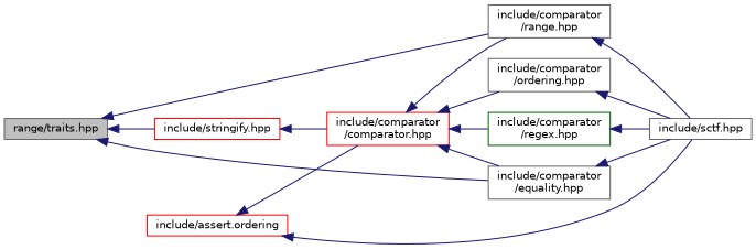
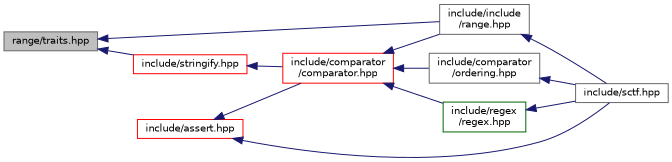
  digraph {
    rankdir=LR
    node [color=gray40 fillcolor=white fontname=Helvetica fontsize=10 shape=record style=filled]
    edge [color=midnightblue dir=back fontname=Helvetica fontsize=10 labelfontname=Helvetica labelfontsize=10 style=solid]
    n1 [fillcolor=grey75 fontcolor=black height=0.2 label="range/traits.hpp" width=0.4]
-   n2 [height=0.2 label="include/comparator\l/equality.hpp" width=0.4]
-   n3 [height=0.2 label="include/comparator\l/range.hpp" width=0.4]
+   n3 [height=0.2 label="include/include\l/range.hpp" width=0.4]
    n4 [color=red height=0.2 label="include/stringify.hpp" width=0.4]
    n5 [height=0.2 label="include/sctf.hpp" width=0.4]
    n6 [color=red height=0.2 label="include/comparator\l/comparator.hpp" width=0.4]
    n7 [height=0.2 label="include/comparator\l/ordering.hpp" width=0.4]
-   n8 [color=darkgreen height=0.2 label="include/comparator\l/regex.hpp" width=0.4]
-   n9 [color=red height=0.2 label="include/assert.ordering" width=0.4]
-   n1 -> n2
+   n8 [color=darkgreen height=0.2 label="include/regex\l/regex.hpp" width=0.4]
+   n9 [color=red height=0.2 label="include/assert.hpp" width=0.4]
    n1 -> n3
    n1 -> n4
-   n2 -> n5
    n3 -> n5
    n4 -> n6
-   n6 -> n2
    n6 -> n3
    n6 -> n7
    n6 -> n8
    n7 -> n5
    n8 -> n5
    n9 -> n5
    n9 -> n6
  }
